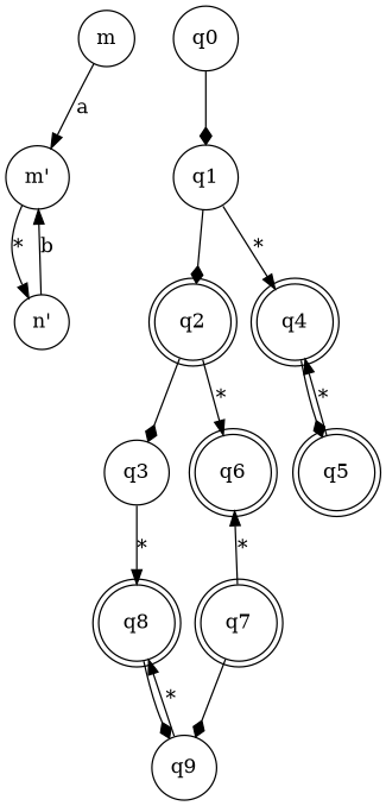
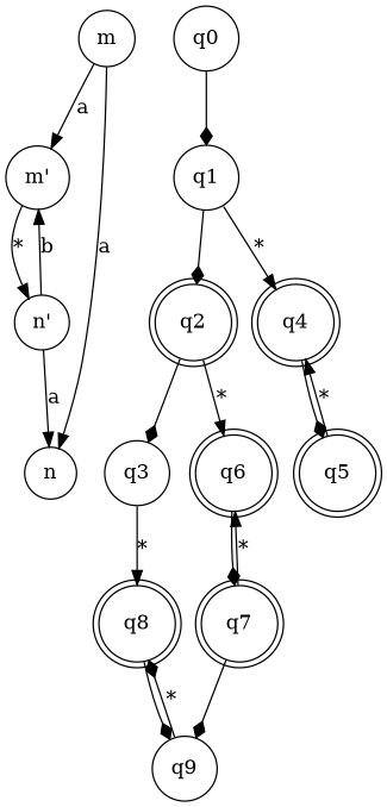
  digraph {
    fontname="DejaVu Serif"
    node [fontname="DejaVu Serif" shape=circle]
    edge [fontname="DejaVu Serif"]
    m
    "m\'"
+   n
    "n\'"
    q0
    q1
    q2 [shape=doublecircle]
    q4 [shape=doublecircle]
    q3
    q6 [shape=doublecircle]
    q5 [shape=doublecircle]
    q8 [shape=doublecircle]
    q7 [shape=doublecircle]
    q9
    m -> "m\'" [label=a]
+   m -> n [label=a]
    "m\'" -> "n\'" [label="*"]
    "n\'" -> "m\'" [label=b]
+   "n\'" -> n [label=a]
    q0 -> q1 [arrowhead=diamond]
    q1 -> q2 [arrowhead=diamond]
    q1 -> q4 [label="*"]
    q2 -> q3 [arrowhead=diamond]
    q2 -> q6 [label="*"]
    q4 -> q5 [arrowhead=diamond]
    q3 -> q8 [label="*"]
+   q6 -> q7 [arrowhead=diamond]
    q5 -> q4 [label="*"]
    q8 -> q9 [arrowhead=diamond]
    q7 -> q6 [label="*"]
    q7 -> q9 [arrowhead=diamond]
-   q9 -> q8 [label="*"]
+   q9 -> q8 [label="*" arrowhead=diamond]
  }
